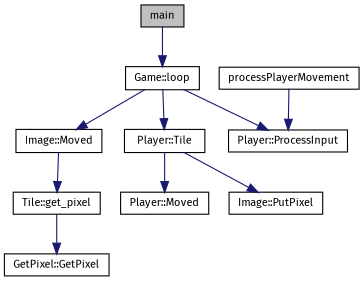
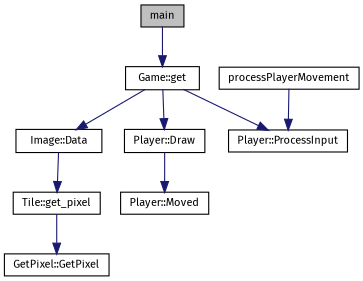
  digraph {
    fontname="Fira Sans"
    rankdir=TB
    node [color=black fillcolor=white fontname="Fira Sans" fontsize=10 shape=record style=filled]
    edge [color=midnightblue fontname="Fira Sans" fontsize=10 labelfontname=Helvetica labelfontsize=10 style=solid]
    n1 [fillcolor=grey75 fontcolor=black height=0.2 label=main width=0.4]
-   n2 [height=0.2 label="Game::loop" width=0.4]
-   n3 [height=0.2 label="Image::Moved" width=0.4]
-   n4 [height=0.2 label="Player::Tile" width=0.4]
+   n2 [height=0.2 label="Game::get" width=0.4]
+   n3 [height=0.2 label="Image::Data" width=0.4]
+   n4 [height=0.2 label="Player::Draw" width=0.4]
    n5 [height=0.2 label="Player::ProcessInput" width=0.4]
    n6 [height=0.2 label="Tile::get_pixel" width=0.4]
    n7 [height=0.2 label="Player::Moved" width=0.4]
-   n8 [height=0.2 label="Image::PutPixel" width=0.4]
    n9 [height=0.2 label=processPlayerMovement width=0.4]
    n10 [height=0.2 label="GetPixel::GetPixel" width=0.4]
    n1 -> n2
    n2 -> n3
    n2 -> n4
    n2 -> n5
    n3 -> n6
    n4 -> n7
-   n4 -> n8
    n6 -> n10
    n9 -> n5
  }
